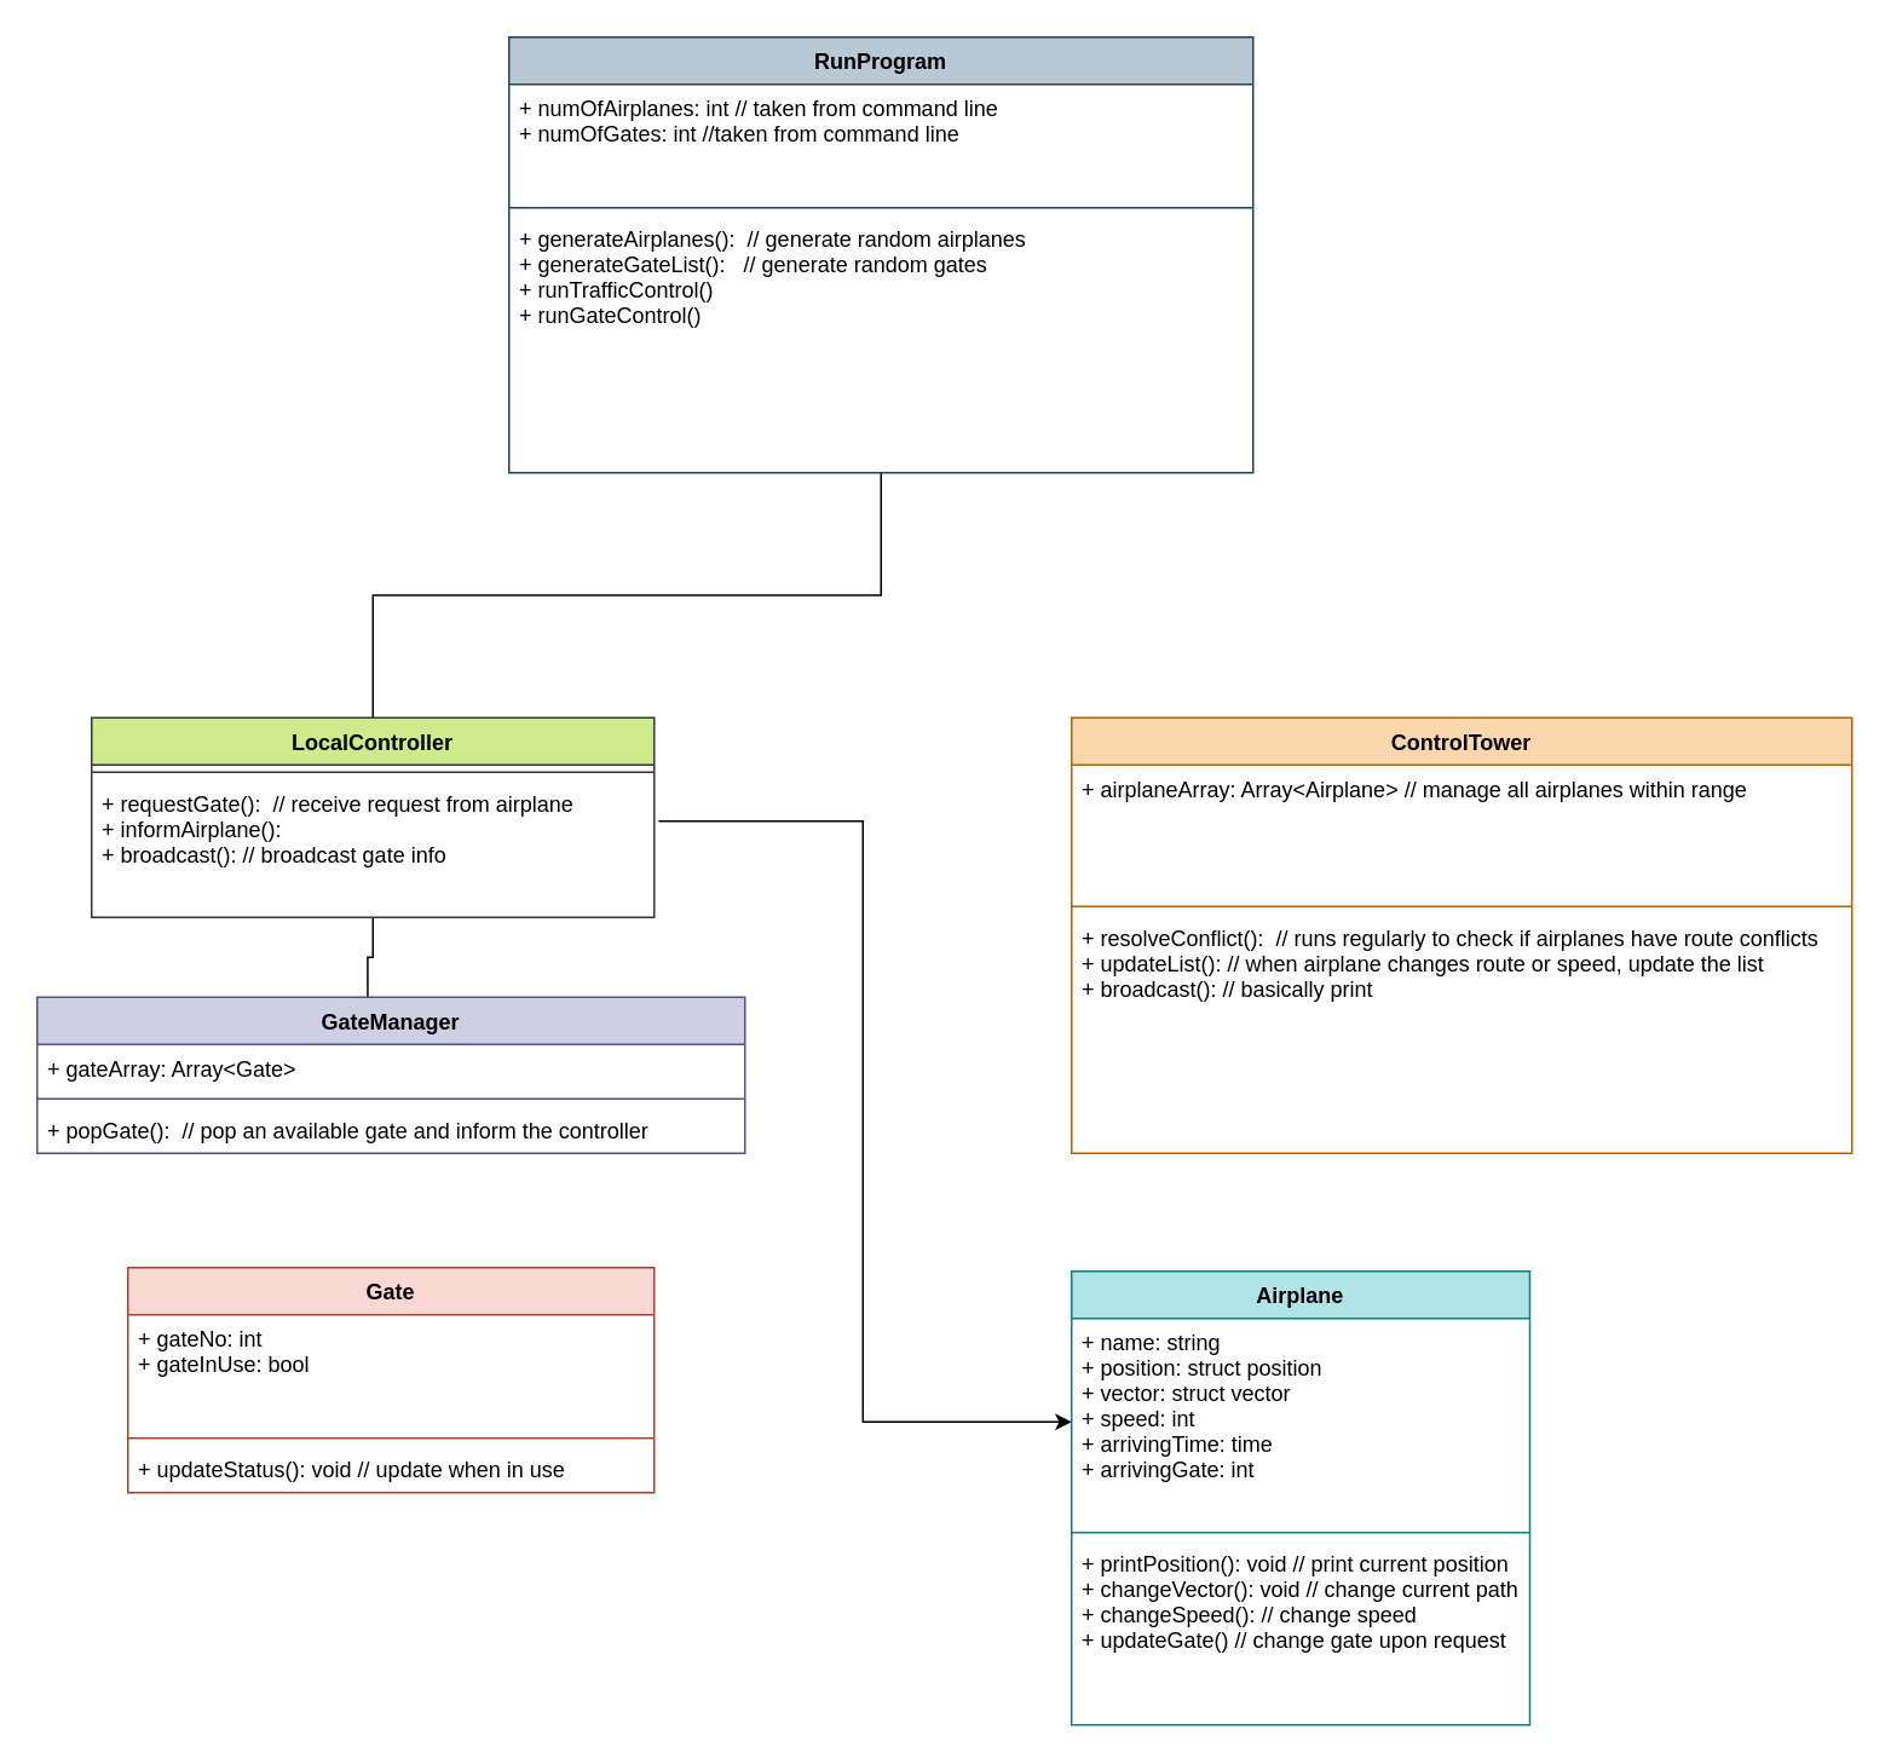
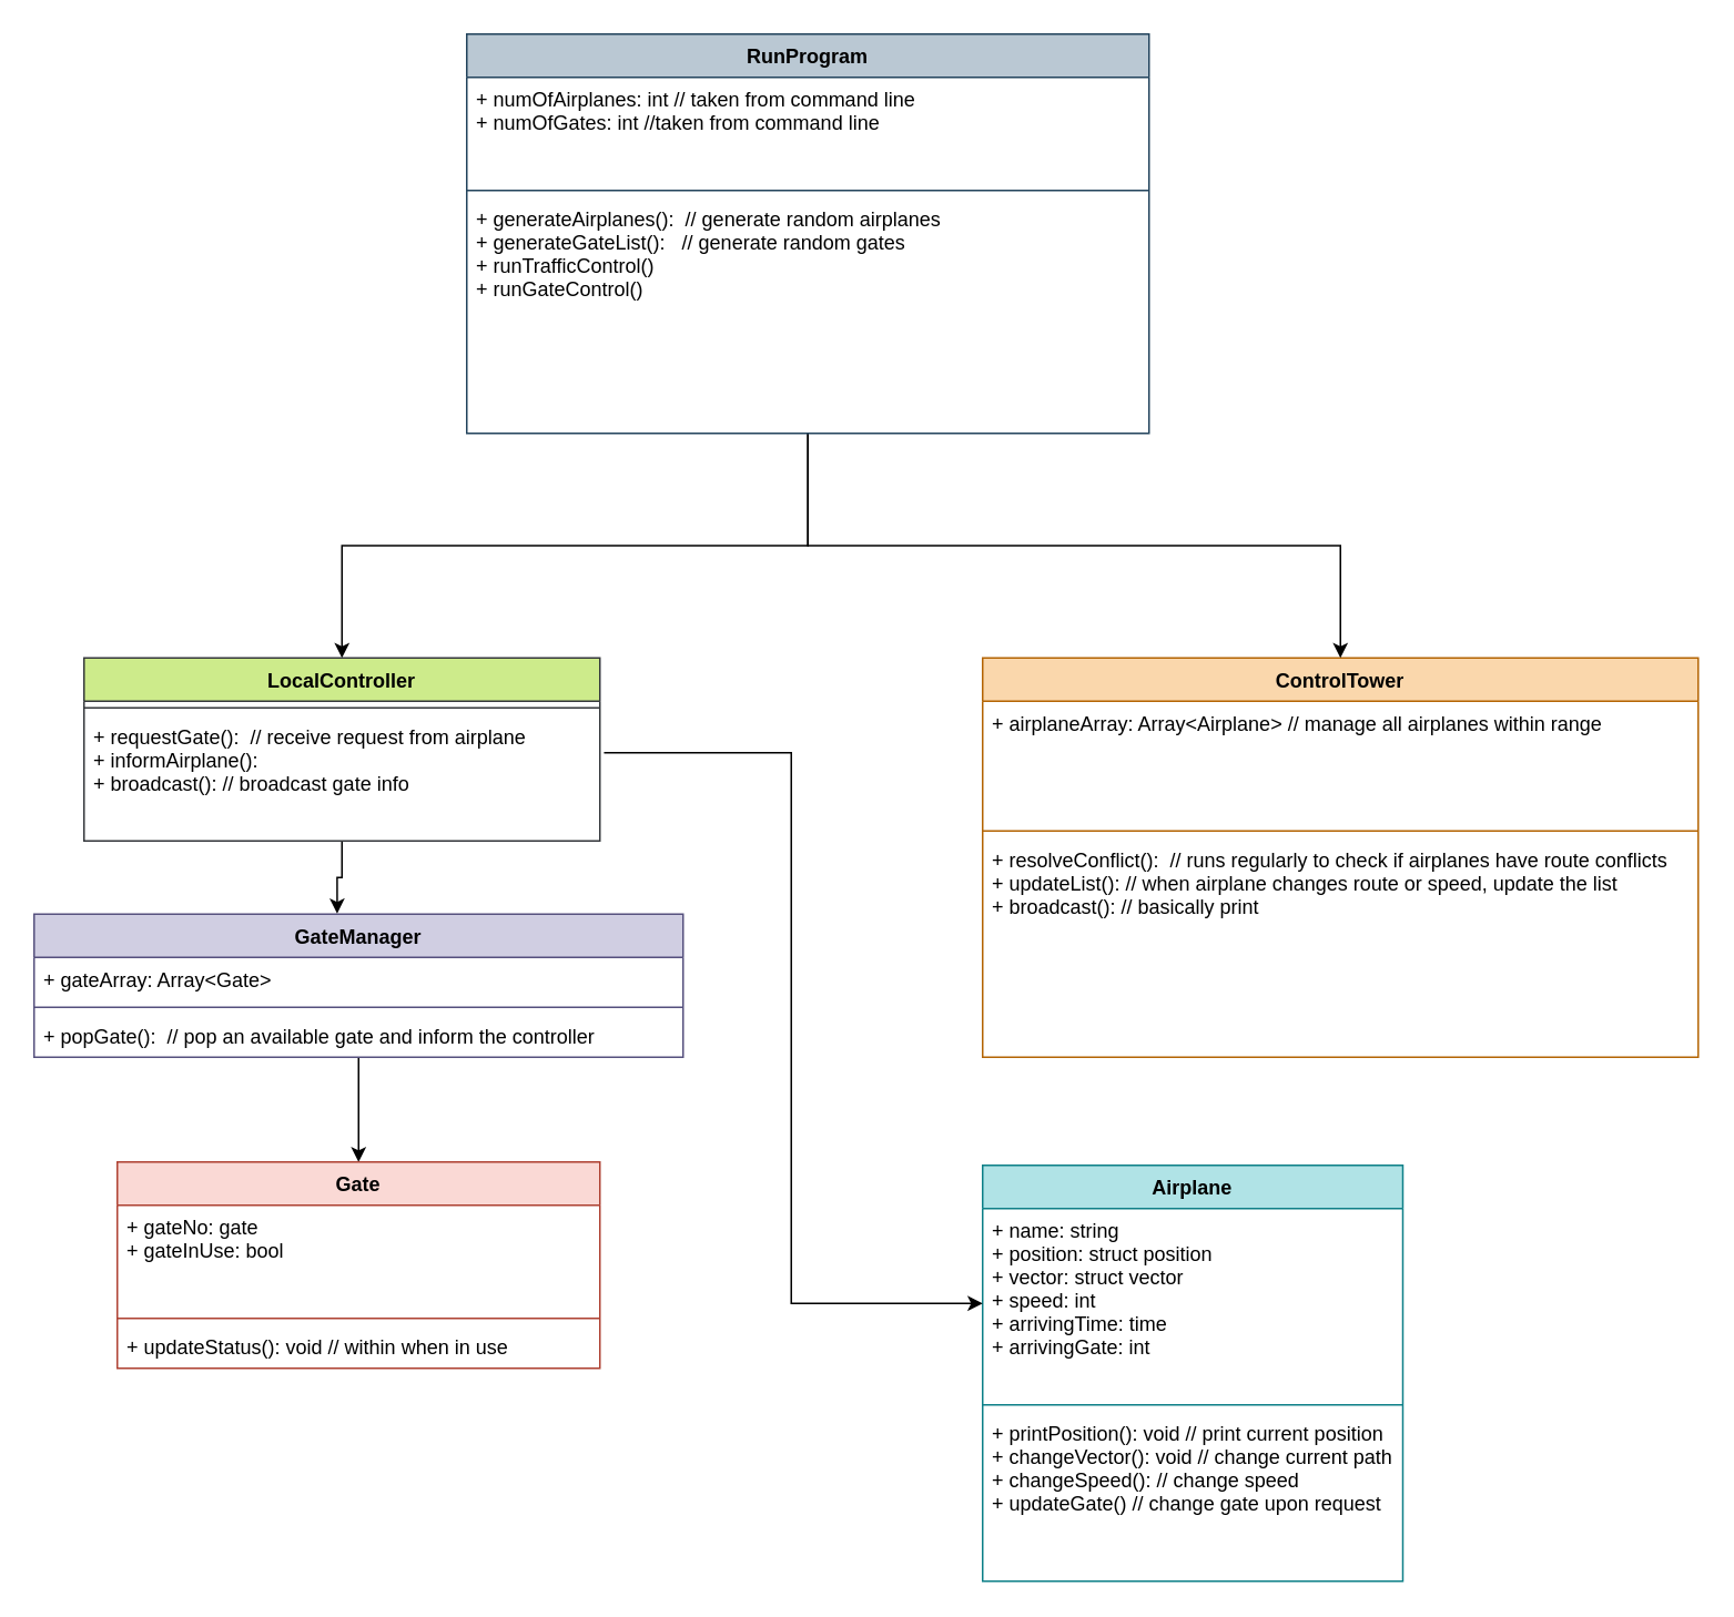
  <mxCell id="0" />
  <mxCell id="1" parent="0" />
  <mxCell id="2" value="ControlTower" style="swimlane;fontStyle=1;align=center;verticalAlign=top;childLayout=stackLayout;horizontal=1;startSize=26;horizontalStack=0;resizeParent=1;resizeParentMax=0;resizeLast=0;collapsible=1;marginBottom=0;fillColor=#fad7ac;swimlaneFillColor=default;strokeColor=#b46504;" parent="1" vertex="1"><mxGeometry x="590" y="395" width="430" height="240" as="geometry" /></mxCell>
  <mxCell id="3" value="+ airplaneArray: Array&lt;Airplane&gt; // manage all airplanes within range" style="text;strokeColor=none;fillColor=none;align=left;verticalAlign=top;spacingLeft=4;spacingRight=4;overflow=hidden;rotatable=0;points=[[0,0.5],[1,0.5]];portConstraint=eastwest;" parent="2" vertex="1"><mxGeometry y="26" width="430" height="74" as="geometry" /></mxCell>
  <mxCell id="4" value="" style="line;strokeWidth=1;fillColor=none;align=left;verticalAlign=middle;spacingTop=-1;spacingLeft=3;spacingRight=3;rotatable=0;labelPosition=right;points=[];portConstraint=eastwest;strokeColor=inherit;" parent="2" vertex="1"><mxGeometry y="100" width="430" height="8" as="geometry" /></mxCell>
  <mxCell id="5" value="+ resolveConflict():  // runs regularly to check if airplanes have route conflicts&#10;+ updateList(): // when airplane changes route or speed, update the list&#10;+ broadcast(): // basically print" style="text;strokeColor=none;fillColor=none;align=left;verticalAlign=top;spacingLeft=4;spacingRight=4;overflow=hidden;rotatable=0;points=[[0,0.5],[1,0.5]];portConstraint=eastwest;" parent="2" vertex="1"><mxGeometry y="108" width="430" height="132" as="geometry" /></mxCell>
  <mxCell id="6" value="Airplane" style="swimlane;fontStyle=1;align=center;verticalAlign=top;childLayout=stackLayout;horizontal=1;startSize=26;horizontalStack=0;resizeParent=1;resizeParentMax=0;resizeLast=0;collapsible=1;marginBottom=0;fillColor=#b0e3e6;swimlaneFillColor=default;strokeColor=#0e8088;" parent="1" vertex="1"><mxGeometry x="590" y="700" width="252.5" height="250" as="geometry" /></mxCell>
  <mxCell id="7" value="+ name: string&#10;+ position: struct position&#10;+ vector: struct vector&#10;+ speed: int&#10;+ arrivingTime: time&#10;+ arrivingGate: int" style="text;strokeColor=none;fillColor=none;align=left;verticalAlign=top;spacingLeft=4;spacingRight=4;overflow=hidden;rotatable=0;points=[[0,0.5],[1,0.5]];portConstraint=eastwest;" parent="6" vertex="1"><mxGeometry y="26" width="252.5" height="114" as="geometry" /></mxCell>
  <mxCell id="8" value="" style="line;strokeWidth=1;fillColor=none;align=left;verticalAlign=middle;spacingTop=-1;spacingLeft=3;spacingRight=3;rotatable=0;labelPosition=right;points=[];portConstraint=eastwest;strokeColor=inherit;" parent="6" vertex="1"><mxGeometry y="140" width="252.5" height="8" as="geometry" /></mxCell>
  <mxCell id="9" value="+ printPosition(): void // print current position&#10;+ changeVector(): void // change current path&#10;+ changeSpeed(): // change speed&#10;+ updateGate() // change gate upon request" style="text;strokeColor=none;fillColor=none;align=left;verticalAlign=top;spacingLeft=4;spacingRight=4;overflow=hidden;rotatable=0;points=[[0,0.5],[1,0.5]];portConstraint=eastwest;" parent="6" vertex="1"><mxGeometry y="148" width="252.5" height="102" as="geometry" /></mxCell>
- <mxCell id="11" style="edgeStyle=orthogonalEdgeStyle;rounded=0;orthogonalLoop=1;jettySize=auto;html=1;endArrow=none;" parent="1" source="12" target="23" edge="1"><mxGeometry relative="1" as="geometry" /></mxCell>
+ <mxCell id="10" style="edgeStyle=orthogonalEdgeStyle;rounded=0;orthogonalLoop=1;jettySize=auto;html=1;entryX=0.5;entryY=0;entryDx=0;entryDy=0;" parent="1" source="12" target="2" edge="1"><mxGeometry relative="1" as="geometry" /></mxCell>
+ <mxCell id="11" style="edgeStyle=orthogonalEdgeStyle;rounded=0;orthogonalLoop=1;jettySize=auto;html=1;" parent="1" source="12" target="23" edge="1"><mxGeometry relative="1" as="geometry" /></mxCell>
  <mxCell id="12" value="RunProgram" style="swimlane;fontStyle=1;align=center;verticalAlign=top;childLayout=stackLayout;horizontal=1;startSize=26;horizontalStack=0;resizeParent=1;resizeParentMax=0;resizeLast=0;collapsible=1;marginBottom=0;fillColor=#bac8d3;swimlaneFillColor=default;strokeColor=#23445d;" parent="1" vertex="1"><mxGeometry x="280" y="20" width="410" height="240" as="geometry" /></mxCell>
  <mxCell id="13" value="+ numOfAirplanes: int // taken from command line&#10;+ numOfGates: int //taken from command line" style="text;strokeColor=none;fillColor=none;align=left;verticalAlign=top;spacingLeft=4;spacingRight=4;overflow=hidden;rotatable=0;points=[[0,0.5],[1,0.5]];portConstraint=eastwest;" parent="12" vertex="1"><mxGeometry y="26" width="410" height="64" as="geometry" /></mxCell>
  <mxCell id="14" value="" style="line;strokeWidth=1;fillColor=none;align=left;verticalAlign=middle;spacingTop=-1;spacingLeft=3;spacingRight=3;rotatable=0;labelPosition=right;points=[];portConstraint=eastwest;strokeColor=inherit;" parent="12" vertex="1"><mxGeometry y="90" width="410" height="8" as="geometry" /></mxCell>
  <mxCell id="15" value="+ generateAirplanes():  // generate random airplanes&#10;+ generateGateList():   // generate random gates&#10;+ runTrafficControl()&#10;+ runGateControl()" style="text;strokeColor=none;fillColor=none;align=left;verticalAlign=top;spacingLeft=4;spacingRight=4;overflow=hidden;rotatable=0;points=[[0,0.5],[1,0.5]];portConstraint=eastwest;" parent="12" vertex="1"><mxGeometry y="98" width="410" height="142" as="geometry" /></mxCell>
+ <mxCell id="16" style="edgeStyle=orthogonalEdgeStyle;rounded=0;orthogonalLoop=1;jettySize=auto;html=1;entryX=0.5;entryY=0;entryDx=0;entryDy=0;" parent="1" source="17" target="26" edge="1"><mxGeometry relative="1" as="geometry" /></mxCell>
  <mxCell id="17" value="GateManager" style="swimlane;fontStyle=1;align=center;verticalAlign=top;childLayout=stackLayout;horizontal=1;startSize=26;horizontalStack=0;resizeParent=1;resizeParentMax=0;resizeLast=0;collapsible=1;marginBottom=0;fillColor=#d0cee2;swimlaneFillColor=default;strokeColor=#56517e;" parent="1" vertex="1"><mxGeometry x="20" y="549" width="390" height="86" as="geometry" /></mxCell>
  <mxCell id="18" value="+ gateArray: Array&lt;Gate&gt;" style="text;strokeColor=none;fillColor=none;align=left;verticalAlign=top;spacingLeft=4;spacingRight=4;overflow=hidden;rotatable=0;points=[[0,0.5],[1,0.5]];portConstraint=eastwest;" parent="17" vertex="1"><mxGeometry y="26" width="390" height="26" as="geometry" /></mxCell>
  <mxCell id="19" value="" style="line;strokeWidth=1;fillColor=none;align=left;verticalAlign=middle;spacingTop=-1;spacingLeft=3;spacingRight=3;rotatable=0;labelPosition=right;points=[];portConstraint=eastwest;strokeColor=inherit;" parent="17" vertex="1"><mxGeometry y="52" width="390" height="8" as="geometry" /></mxCell>
  <mxCell id="20" value="+ popGate():  // pop an available gate and inform the controller" style="text;strokeColor=none;fillColor=none;align=left;verticalAlign=top;spacingLeft=4;spacingRight=4;overflow=hidden;rotatable=0;points=[[0,0.5],[1,0.5]];portConstraint=eastwest;" parent="17" vertex="1"><mxGeometry y="60" width="390" height="26" as="geometry" /></mxCell>
- <mxCell id="21" style="edgeStyle=orthogonalEdgeStyle;rounded=0;orthogonalLoop=1;jettySize=auto;html=1;entryX=0.467;entryY=-0.004;entryDx=0;entryDy=0;entryPerimeter=0;endArrow=none;" parent="1" source="23" target="17" edge="1"><mxGeometry relative="1" as="geometry" /></mxCell>
+ <mxCell id="21" style="edgeStyle=orthogonalEdgeStyle;rounded=0;orthogonalLoop=1;jettySize=auto;html=1;entryX=0.467;entryY=-0.004;entryDx=0;entryDy=0;entryPerimeter=0;" parent="1" source="23" target="17" edge="1"><mxGeometry relative="1" as="geometry" /></mxCell>
  <mxCell id="22" style="edgeStyle=orthogonalEdgeStyle;rounded=0;orthogonalLoop=1;jettySize=auto;html=1;entryX=0;entryY=0.5;entryDx=0;entryDy=0;exitX=1.008;exitY=0.303;exitDx=0;exitDy=0;exitPerimeter=0;" parent="1" source="25" target="7" edge="1"><mxGeometry relative="1" as="geometry" /></mxCell>
  <mxCell id="23" value="LocalController" style="swimlane;fontStyle=1;align=center;verticalAlign=top;childLayout=stackLayout;horizontal=1;startSize=26;horizontalStack=0;resizeParent=1;resizeParentMax=0;resizeLast=0;collapsible=1;marginBottom=0;fillColor=#cdeb8b;strokeColor=#36393d;" parent="1" vertex="1"><mxGeometry x="50" y="395" width="310" height="110" as="geometry" /></mxCell>
  <mxCell id="24" value="" style="line;strokeWidth=1;fillColor=none;align=left;verticalAlign=middle;spacingTop=-1;spacingLeft=3;spacingRight=3;rotatable=0;labelPosition=right;points=[];portConstraint=eastwest;strokeColor=inherit;" parent="23" vertex="1"><mxGeometry y="26" width="310" height="8" as="geometry" /></mxCell>
  <mxCell id="25" value="+ requestGate():  // receive request from airplane&#10;+ informAirplane():&#10;+ broadcast(): // broadcast gate info" style="text;strokeColor=none;fillColor=none;align=left;verticalAlign=top;spacingLeft=4;spacingRight=4;overflow=hidden;rotatable=0;points=[[0,0.5],[1,0.5]];portConstraint=eastwest;" parent="23" vertex="1"><mxGeometry y="34" width="310" height="76" as="geometry" /></mxCell>
  <mxCell id="26" value="Gate" style="swimlane;fontStyle=1;align=center;verticalAlign=top;childLayout=stackLayout;horizontal=1;startSize=26;horizontalStack=0;resizeParent=1;resizeParentMax=0;resizeLast=0;collapsible=1;marginBottom=0;fillColor=#fad9d5;strokeColor=#ae4132;" parent="1" vertex="1"><mxGeometry x="70" y="698" width="290" height="124" as="geometry" /></mxCell>
- <mxCell id="27" value="+ gateNo: int&#10;+ gateInUse: bool" style="text;strokeColor=none;fillColor=none;align=left;verticalAlign=top;spacingLeft=4;spacingRight=4;overflow=hidden;rotatable=0;points=[[0,0.5],[1,0.5]];portConstraint=eastwest;" parent="26" vertex="1"><mxGeometry y="26" width="290" height="64" as="geometry" /></mxCell>
+ <mxCell id="27" value="+ gateNo: gate&#10;+ gateInUse: bool" style="text;strokeColor=none;fillColor=none;align=left;verticalAlign=top;spacingLeft=4;spacingRight=4;overflow=hidden;rotatable=0;points=[[0,0.5],[1,0.5]];portConstraint=eastwest;" parent="26" vertex="1"><mxGeometry y="26" width="290" height="64" as="geometry" /></mxCell>
  <mxCell id="28" value="" style="line;strokeWidth=1;fillColor=none;align=left;verticalAlign=middle;spacingTop=-1;spacingLeft=3;spacingRight=3;rotatable=0;labelPosition=right;points=[];portConstraint=eastwest;strokeColor=inherit;" parent="26" vertex="1"><mxGeometry y="90" width="290" height="8" as="geometry" /></mxCell>
- <mxCell id="29" value="+ updateStatus(): void // update when in use" style="text;strokeColor=none;fillColor=none;align=left;verticalAlign=top;spacingLeft=4;spacingRight=4;overflow=hidden;rotatable=0;points=[[0,0.5],[1,0.5]];portConstraint=eastwest;" parent="26" vertex="1"><mxGeometry y="98" width="290" height="26" as="geometry" /></mxCell>
+ <mxCell id="29" value="+ updateStatus(): void // within when in use" style="text;strokeColor=none;fillColor=none;align=left;verticalAlign=top;spacingLeft=4;spacingRight=4;overflow=hidden;rotatable=0;points=[[0,0.5],[1,0.5]];portConstraint=eastwest;" parent="26" vertex="1"><mxGeometry y="98" width="290" height="26" as="geometry" /></mxCell>
